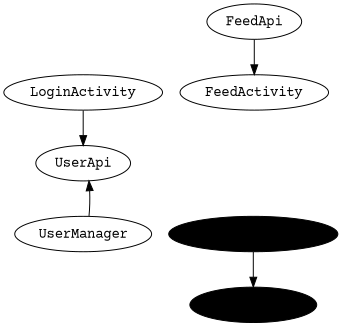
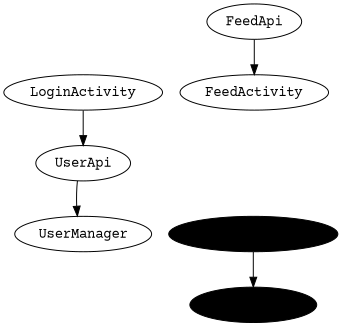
  digraph {
    fontname="Courier Prime"
    rankdir=TB
    node [fontname="Courier Prime"]
    edge [fontname="Courier Prime"]
    LoginActivity
    FeedActivity
    UserManager
    OldUserManager [fillcolor=black style=filled]
    UserApi
    OldUserApi [fillcolor=black style=filled]
    FeedApi
    subgraph sub_1 {
      rank=same
      LoginActivity
      FeedActivity
    }
    subgraph sub_2 {
      rank=same
      UserManager
      OldUserManager
    }
    LoginActivity -> UserApi
-   UserManager -> UserApi
+   UserApi -> UserManager
    OldUserManager -> OldUserApi
    FeedApi -> FeedActivity
  }
